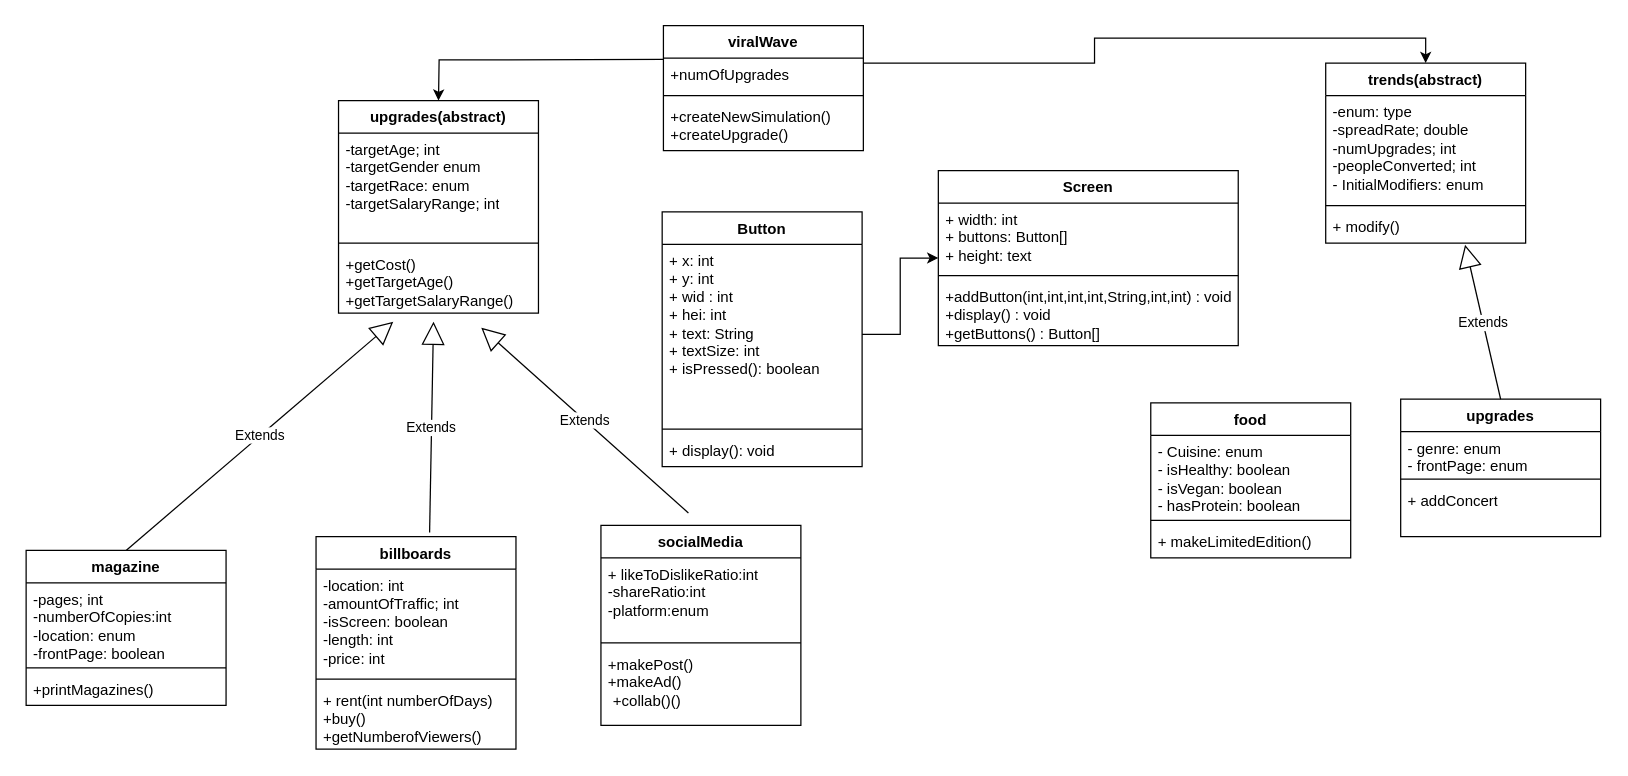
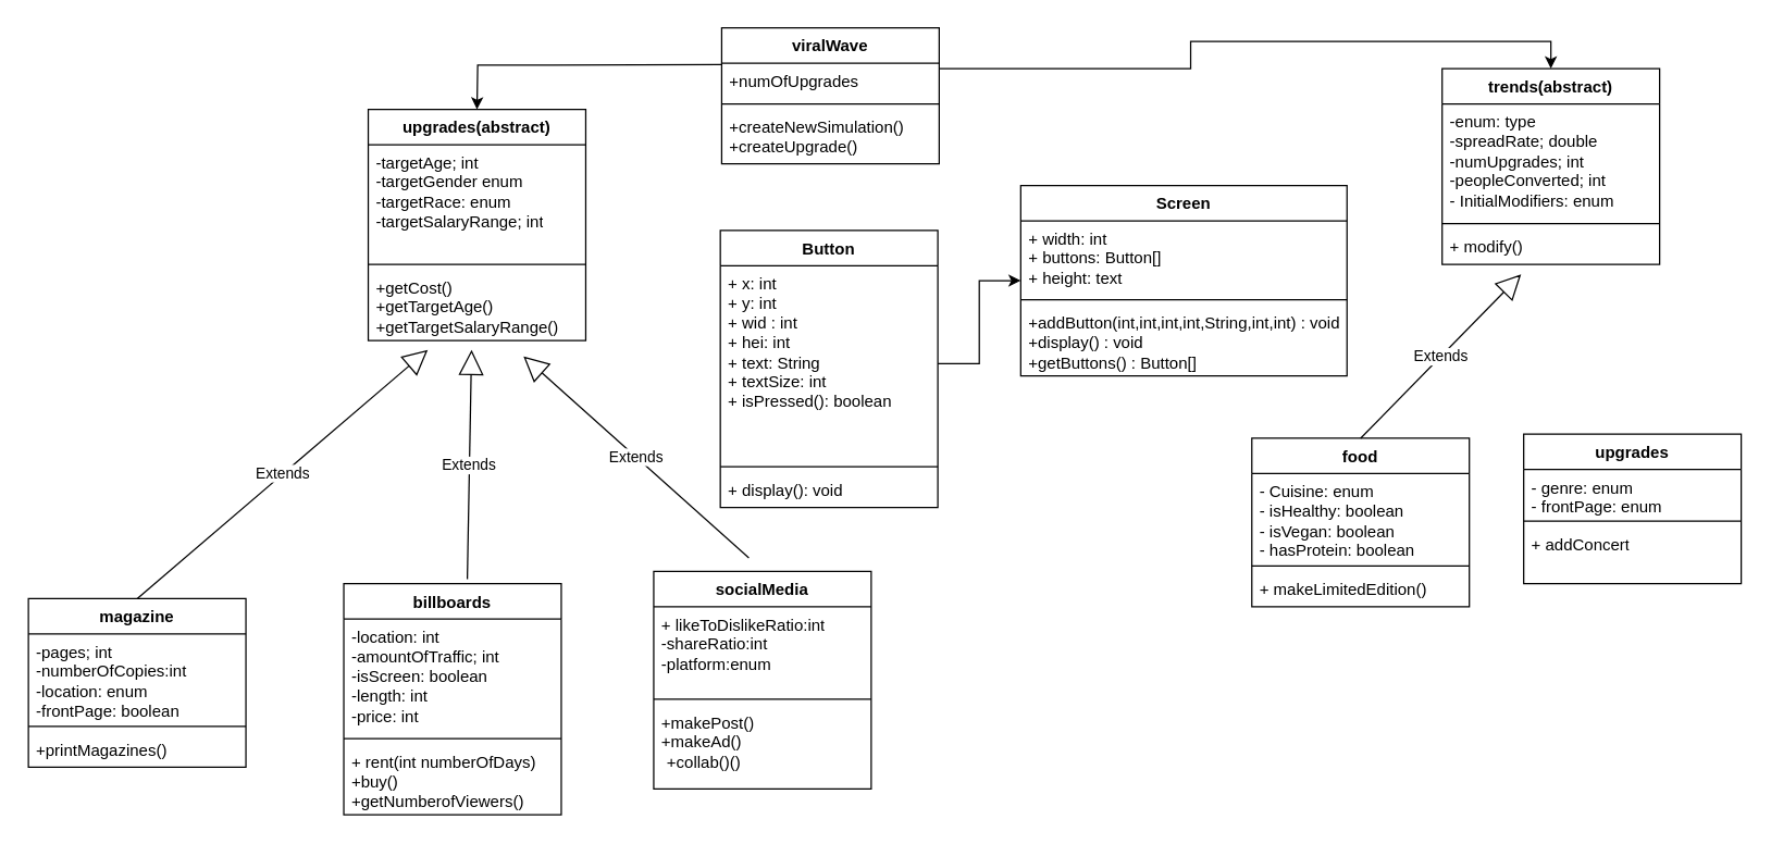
  <mxCell id="0" />
  <mxCell id="1" parent="0" />
  <mxCell id="2" value="food" style="swimlane;fontStyle=1;align=center;verticalAlign=top;childLayout=stackLayout;horizontal=1;startSize=26;horizontalStack=0;resizeParent=1;resizeParentMax=0;resizeLast=0;collapsible=1;marginBottom=0;whiteSpace=wrap;html=1;" parent="1" vertex="1"><mxGeometry x="920" y="322" width="160" height="124" as="geometry" /></mxCell>
  <mxCell id="3" value="&lt;div&gt;- Cuisine: enum&lt;/div&gt;&lt;div&gt;- isHealthy: boolean&lt;br&gt;&lt;div&gt;- isVegan: boolean&lt;/div&gt;&lt;/div&gt;&lt;div&gt;- hasProtein: boolean&lt;/div&gt;" style="text;strokeColor=none;fillColor=none;align=left;verticalAlign=top;spacingLeft=4;spacingRight=4;overflow=hidden;rotatable=0;points=[[0,0.5],[1,0.5]];portConstraint=eastwest;whiteSpace=wrap;html=1;" parent="2" vertex="1"><mxGeometry y="26" width="160" height="64" as="geometry" /></mxCell>
  <mxCell id="4" value="" style="line;strokeWidth=1;fillColor=none;align=left;verticalAlign=middle;spacingTop=-1;spacingLeft=3;spacingRight=3;rotatable=0;labelPosition=right;points=[];portConstraint=eastwest;strokeColor=inherit;" parent="2" vertex="1"><mxGeometry y="90" width="160" height="8" as="geometry" /></mxCell>
  <mxCell id="5" value="+ makeLimitedEdition()" style="text;strokeColor=none;fillColor=none;align=left;verticalAlign=top;spacingLeft=4;spacingRight=4;overflow=hidden;rotatable=0;points=[[0,0.5],[1,0.5]];portConstraint=eastwest;whiteSpace=wrap;html=1;" parent="2" vertex="1"><mxGeometry y="98" width="160" height="26" as="geometry" /></mxCell>
+ <mxCell id="6" value="Extends" style="endArrow=block;endSize=16;endFill=0;html=1;rounded=0;entryX=0.363;entryY=1.284;entryDx=0;entryDy=0;entryPerimeter=0;exitX=0.5;exitY=0;exitDx=0;exitDy=0;" parent="1" source="2" target="23" edge="1"><mxGeometry width="160" relative="1" as="geometry"><mxPoint x="920" y="230" as="sourcePoint" /><mxPoint x="1059.04" y="199.984" as="targetPoint" /></mxGeometry></mxCell>
  <mxCell id="7" value="upgrades" style="swimlane;fontStyle=1;align=center;verticalAlign=top;childLayout=stackLayout;horizontal=1;startSize=26;horizontalStack=0;resizeParent=1;resizeParentMax=0;resizeLast=0;collapsible=1;marginBottom=0;whiteSpace=wrap;html=1;" parent="1" vertex="1"><mxGeometry x="1120" y="319" width="160" height="110" as="geometry" /></mxCell>
  <mxCell id="8" value="- genre: enum&lt;div&gt;- frontPage: enum&lt;/div&gt;" style="text;strokeColor=none;fillColor=none;align=left;verticalAlign=top;spacingLeft=4;spacingRight=4;overflow=hidden;rotatable=0;points=[[0,0.5],[1,0.5]];portConstraint=eastwest;whiteSpace=wrap;html=1;" parent="7" vertex="1"><mxGeometry y="26" width="160" height="34" as="geometry" /></mxCell>
  <mxCell id="9" value="" style="line;strokeWidth=1;fillColor=none;align=left;verticalAlign=middle;spacingTop=-1;spacingLeft=3;spacingRight=3;rotatable=0;labelPosition=right;points=[];portConstraint=eastwest;strokeColor=inherit;" parent="7" vertex="1"><mxGeometry y="60" width="160" height="8" as="geometry" /></mxCell>
  <mxCell id="10" value="&lt;div&gt;+ addConcert&lt;/div&gt;" style="text;strokeColor=none;fillColor=none;align=left;verticalAlign=top;spacingLeft=4;spacingRight=4;overflow=hidden;rotatable=0;points=[[0,0.5],[1,0.5]];portConstraint=eastwest;whiteSpace=wrap;html=1;" parent="7" vertex="1"><mxGeometry y="68" width="160" height="42" as="geometry" /></mxCell>
- <mxCell id="11" value="Extends" style="endArrow=block;endSize=16;endFill=0;html=1;rounded=0;entryX=0.697;entryY=1.051;entryDx=0;entryDy=0;exitX=0.5;exitY=0;exitDx=0;exitDy=0;entryPerimeter=0;" parent="1" source="7" target="23" edge="1"><mxGeometry width="160" relative="1" as="geometry"><mxPoint x="760" y="420" as="sourcePoint" /><mxPoint x="1220" y="148" as="targetPoint" /></mxGeometry></mxCell>
  <mxCell id="12" style="edgeStyle=orthogonalEdgeStyle;rounded=0;orthogonalLoop=1;jettySize=auto;html=1;exitX=0;exitY=0.5;exitDx=0;exitDy=0;entryX=0.5;entryY=0;entryDx=0;entryDy=0;" parent="1" edge="1"><mxGeometry relative="1" as="geometry"><mxPoint x="530" y="47" as="sourcePoint" /><mxPoint x="350" y="80" as="targetPoint" /></mxGeometry></mxCell>
  <mxCell id="13" style="edgeStyle=orthogonalEdgeStyle;rounded=0;orthogonalLoop=1;jettySize=auto;html=1;entryX=0.5;entryY=0;entryDx=0;entryDy=0;" parent="1" edge="1"><mxGeometry relative="1" as="geometry"><Array as="points"><mxPoint x="875" y="50" /><mxPoint x="875" y="30" /><mxPoint x="1140" y="30" /></Array><mxPoint x="690" y="50" as="sourcePoint" /><mxPoint x="1140" y="50" as="targetPoint" /></mxGeometry></mxCell>
  <mxCell id="14" value="Extends" style="endArrow=block;endSize=16;endFill=0;html=1;rounded=0;entryX=0.714;entryY=1.226;entryDx=0;entryDy=0;entryPerimeter=0;" parent="1" target="36" edge="1"><mxGeometry width="160" relative="1" as="geometry"><mxPoint x="550" y="410" as="sourcePoint" /><mxPoint x="360.08" y="210" as="targetPoint" /></mxGeometry></mxCell>
  <mxCell id="15" value="Extends" style="endArrow=block;endSize=16;endFill=0;html=1;rounded=0;exitX=0.5;exitY=0;exitDx=0;exitDy=0;entryX=0.274;entryY=1.133;entryDx=0;entryDy=0;entryPerimeter=0;" parent="1" target="36" edge="1"><mxGeometry width="160" relative="1" as="geometry"><mxPoint x="100" y="440" as="sourcePoint" /><mxPoint x="320.08" y="210" as="targetPoint" /></mxGeometry></mxCell>
  <mxCell id="16" value="socialMedia" style="swimlane;fontStyle=1;align=center;verticalAlign=top;childLayout=stackLayout;horizontal=1;startSize=26;horizontalStack=0;resizeParent=1;resizeParentMax=0;resizeLast=0;collapsible=1;marginBottom=0;whiteSpace=wrap;html=1;" parent="1" vertex="1"><mxGeometry x="480" y="420" width="160" height="160" as="geometry" /></mxCell>
  <mxCell id="17" value="+&amp;nbsp;&lt;span style=&quot;background-color: initial;&quot;&gt;likeToDislikeRatio:int&lt;/span&gt;&lt;div&gt;-shareRatio:int&lt;/div&gt;&lt;div&gt;-platform:enum&lt;/div&gt;" style="text;strokeColor=none;fillColor=none;align=left;verticalAlign=top;spacingLeft=4;spacingRight=4;overflow=hidden;rotatable=0;points=[[0,0.5],[1,0.5]];portConstraint=eastwest;whiteSpace=wrap;html=1;" parent="16" vertex="1"><mxGeometry y="26" width="160" height="64" as="geometry" /></mxCell>
  <mxCell id="18" value="" style="line;strokeWidth=1;fillColor=none;align=left;verticalAlign=middle;spacingTop=-1;spacingLeft=3;spacingRight=3;rotatable=0;labelPosition=right;points=[];portConstraint=eastwest;strokeColor=inherit;" parent="16" vertex="1"><mxGeometry y="90" width="160" height="8" as="geometry" /></mxCell>
  <mxCell id="19" value="+makePost()&lt;div&gt;+makeAd()&lt;/div&gt;&lt;p style=&quot;margin: 0px 0px 0px 4px;&quot;&gt;&lt;span style=&quot;background-color: initial;&quot;&gt;+collab()&lt;/span&gt;()&lt;/p&gt;" style="text;strokeColor=none;fillColor=none;align=left;verticalAlign=top;spacingLeft=4;spacingRight=4;overflow=hidden;rotatable=0;points=[[0,0.5],[1,0.5]];portConstraint=eastwest;whiteSpace=wrap;html=1;" parent="16" vertex="1"><mxGeometry y="98" width="160" height="62" as="geometry" /></mxCell>
  <mxCell id="20" value="trends(abstract)" style="swimlane;fontStyle=1;align=center;verticalAlign=top;childLayout=stackLayout;horizontal=1;startSize=26;horizontalStack=0;resizeParent=1;resizeParentMax=0;resizeLast=0;collapsible=1;marginBottom=0;whiteSpace=wrap;html=1;" parent="1" vertex="1"><mxGeometry x="1060" y="50" width="160" height="144" as="geometry" /></mxCell>
  <mxCell id="21" value="-enum: type&lt;div&gt;-spreadRate; double&lt;/div&gt;&lt;div&gt;-numUpgrades; int&lt;/div&gt;&lt;div&gt;-peopleConverted; int&lt;/div&gt;&lt;div&gt;- InitialModifiers: enum&lt;br&gt;&lt;/div&gt;&lt;div&gt;&lt;br&gt;&lt;/div&gt;" style="text;strokeColor=none;fillColor=none;align=left;verticalAlign=top;spacingLeft=4;spacingRight=4;overflow=hidden;rotatable=0;points=[[0,0.5],[1,0.5]];portConstraint=eastwest;whiteSpace=wrap;html=1;" parent="20" vertex="1"><mxGeometry y="26" width="160" height="84" as="geometry" /></mxCell>
  <mxCell id="22" value="" style="line;strokeWidth=1;fillColor=none;align=left;verticalAlign=middle;spacingTop=-1;spacingLeft=3;spacingRight=3;rotatable=0;labelPosition=right;points=[];portConstraint=eastwest;strokeColor=inherit;" parent="20" vertex="1"><mxGeometry y="110" width="160" height="8" as="geometry" /></mxCell>
  <mxCell id="23" value="+ modify()" style="text;strokeColor=none;fillColor=none;align=left;verticalAlign=top;spacingLeft=4;spacingRight=4;overflow=hidden;rotatable=0;points=[[0,0.5],[1,0.5]];portConstraint=eastwest;whiteSpace=wrap;html=1;" parent="20" vertex="1"><mxGeometry y="118" width="160" height="26" as="geometry" /></mxCell>
  <mxCell id="24" value="Extends" style="endArrow=block;endSize=16;endFill=0;html=1;rounded=0;exitX=0.518;exitY=0.052;exitDx=0;exitDy=0;exitPerimeter=0;entryX=0.475;entryY=1.133;entryDx=0;entryDy=0;entryPerimeter=0;" parent="1" target="36" edge="1"><mxGeometry width="160" relative="1" as="geometry"><mxPoint x="342.88" y="425.72" as="sourcePoint" /><mxPoint x="340.08" y="210" as="targetPoint" /></mxGeometry></mxCell>
  <mxCell id="25" value="billboards" style="swimlane;fontStyle=1;align=center;verticalAlign=top;childLayout=stackLayout;horizontal=1;startSize=26;horizontalStack=0;resizeParent=1;resizeParentMax=0;resizeLast=0;collapsible=1;marginBottom=0;whiteSpace=wrap;html=1;" parent="1" vertex="1"><mxGeometry x="252" y="429" width="160" height="170" as="geometry" /></mxCell>
  <mxCell id="26" value="-location: int&lt;div&gt;-amountOfTraffic; int&lt;/div&gt;&lt;div&gt;-isScreen: boolean&lt;/div&gt;&lt;div&gt;-length: int&lt;/div&gt;&lt;div&gt;-price: int&lt;/div&gt;" style="text;strokeColor=none;fillColor=none;align=left;verticalAlign=top;spacingLeft=4;spacingRight=4;overflow=hidden;rotatable=0;points=[[0,0.5],[1,0.5]];portConstraint=eastwest;whiteSpace=wrap;html=1;" parent="25" vertex="1"><mxGeometry y="26" width="160" height="84" as="geometry" /></mxCell>
  <mxCell id="27" value="" style="line;strokeWidth=1;fillColor=none;align=left;verticalAlign=middle;spacingTop=-1;spacingLeft=3;spacingRight=3;rotatable=0;labelPosition=right;points=[];portConstraint=eastwest;strokeColor=inherit;" parent="25" vertex="1"><mxGeometry y="110" width="160" height="8" as="geometry" /></mxCell>
  <mxCell id="28" value="+ rent(int numberOfDays)&lt;div&gt;+buy()&lt;/div&gt;&lt;div&gt;+getNumberofViewers()&lt;/div&gt;" style="text;strokeColor=none;fillColor=none;align=left;verticalAlign=top;spacingLeft=4;spacingRight=4;overflow=hidden;rotatable=0;points=[[0,0.5],[1,0.5]];portConstraint=eastwest;whiteSpace=wrap;html=1;" parent="25" vertex="1"><mxGeometry y="118" width="160" height="52" as="geometry" /></mxCell>
  <mxCell id="29" value="magazine" style="swimlane;fontStyle=1;align=center;verticalAlign=top;childLayout=stackLayout;horizontal=1;startSize=26;horizontalStack=0;resizeParent=1;resizeParentMax=0;resizeLast=0;collapsible=1;marginBottom=0;whiteSpace=wrap;html=1;" parent="1" vertex="1"><mxGeometry x="20" y="440" width="160" height="124" as="geometry" /></mxCell>
  <mxCell id="30" value="-pages; int&lt;div&gt;-numberOfCopies:int&lt;/div&gt;&lt;div&gt;-location: enum&lt;/div&gt;&lt;div&gt;-frontPage: boolean&lt;/div&gt;" style="text;strokeColor=none;fillColor=none;align=left;verticalAlign=top;spacingLeft=4;spacingRight=4;overflow=hidden;rotatable=0;points=[[0,0.5],[1,0.5]];portConstraint=eastwest;whiteSpace=wrap;html=1;" parent="29" vertex="1"><mxGeometry y="26" width="160" height="64" as="geometry" /></mxCell>
  <mxCell id="31" value="" style="line;strokeWidth=1;fillColor=none;align=left;verticalAlign=middle;spacingTop=-1;spacingLeft=3;spacingRight=3;rotatable=0;labelPosition=right;points=[];portConstraint=eastwest;strokeColor=inherit;" parent="29" vertex="1"><mxGeometry y="90" width="160" height="8" as="geometry" /></mxCell>
  <mxCell id="32" value="+printMagazines()" style="text;strokeColor=none;fillColor=none;align=left;verticalAlign=top;spacingLeft=4;spacingRight=4;overflow=hidden;rotatable=0;points=[[0,0.5],[1,0.5]];portConstraint=eastwest;whiteSpace=wrap;html=1;" parent="29" vertex="1"><mxGeometry y="98" width="160" height="26" as="geometry" /></mxCell>
  <mxCell id="33" value="upgrades(abstract)" style="swimlane;fontStyle=1;align=center;verticalAlign=top;childLayout=stackLayout;horizontal=1;startSize=26;horizontalStack=0;resizeParent=1;resizeParentMax=0;resizeLast=0;collapsible=1;marginBottom=0;whiteSpace=wrap;html=1;" parent="1" vertex="1"><mxGeometry x="270" y="80" width="160" height="170" as="geometry" /></mxCell>
  <mxCell id="34" value="-targetAge; int&lt;div&gt;-targetGender enum&lt;/div&gt;&lt;div&gt;&lt;span style=&quot;background-color: initial;&quot;&gt;-targetRace: enum&lt;/span&gt;&lt;/div&gt;&lt;div&gt;&lt;span style=&quot;background-color: initial;&quot;&gt;-targetSalaryRange; int&lt;/span&gt;&lt;/div&gt;" style="text;strokeColor=none;fillColor=none;align=left;verticalAlign=top;spacingLeft=4;spacingRight=4;overflow=hidden;rotatable=0;points=[[0,0.5],[1,0.5]];portConstraint=eastwest;whiteSpace=wrap;html=1;" parent="33" vertex="1"><mxGeometry y="26" width="160" height="84" as="geometry" /></mxCell>
  <mxCell id="35" value="" style="line;strokeWidth=1;fillColor=none;align=left;verticalAlign=middle;spacingTop=-1;spacingLeft=3;spacingRight=3;rotatable=0;labelPosition=right;points=[];portConstraint=eastwest;strokeColor=inherit;" parent="33" vertex="1"><mxGeometry y="110" width="160" height="8" as="geometry" /></mxCell>
  <mxCell id="36" value="+getCost()&lt;div&gt;+getTargetAge()&lt;/div&gt;&lt;div&gt;+getTargetSalaryRange()&lt;/div&gt;" style="text;strokeColor=none;fillColor=none;align=left;verticalAlign=top;spacingLeft=4;spacingRight=4;overflow=hidden;rotatable=0;points=[[0,0.5],[1,0.5]];portConstraint=eastwest;whiteSpace=wrap;html=1;" parent="33" vertex="1"><mxGeometry y="118" width="160" height="52" as="geometry" /></mxCell>
  <mxCell id="37" value="viralWave" style="swimlane;fontStyle=1;align=center;verticalAlign=top;childLayout=stackLayout;horizontal=1;startSize=26;horizontalStack=0;resizeParent=1;resizeParentMax=0;resizeLast=0;collapsible=1;marginBottom=0;whiteSpace=wrap;html=1;" parent="1" vertex="1"><mxGeometry x="530" y="20" width="160" height="100" as="geometry" /></mxCell>
  <mxCell id="38" value="+numOfUpgrades" style="text;strokeColor=none;fillColor=none;align=left;verticalAlign=top;spacingLeft=4;spacingRight=4;overflow=hidden;rotatable=0;points=[[0,0.5],[1,0.5]];portConstraint=eastwest;whiteSpace=wrap;html=1;" parent="37" vertex="1"><mxGeometry y="26" width="160" height="26" as="geometry" /></mxCell>
  <mxCell id="39" value="" style="line;strokeWidth=1;fillColor=none;align=left;verticalAlign=middle;spacingTop=-1;spacingLeft=3;spacingRight=3;rotatable=0;labelPosition=right;points=[];portConstraint=eastwest;strokeColor=inherit;" parent="37" vertex="1"><mxGeometry y="52" width="160" height="8" as="geometry" /></mxCell>
  <mxCell id="40" value="+createNewSimulation()&lt;div&gt;+createUpgrade()&lt;/div&gt;" style="text;strokeColor=none;fillColor=none;align=left;verticalAlign=top;spacingLeft=4;spacingRight=4;overflow=hidden;rotatable=0;points=[[0,0.5],[1,0.5]];portConstraint=eastwest;whiteSpace=wrap;html=1;" parent="37" vertex="1"><mxGeometry y="60" width="160" height="40" as="geometry" /></mxCell>
  <mxCell id="41" value="Button" style="swimlane;fontStyle=1;align=center;verticalAlign=top;childLayout=stackLayout;horizontal=1;startSize=26;horizontalStack=0;resizeParent=1;resizeParentMax=0;resizeLast=0;collapsible=1;marginBottom=0;whiteSpace=wrap;html=1;" vertex="1" parent="1"><mxGeometry x="529" y="169" width="160" height="204" as="geometry" /></mxCell>
  <mxCell id="42" value="+ x: int&lt;div&gt;+ y: int&lt;/div&gt;&lt;div&gt;+ wid : int&lt;/div&gt;&lt;div&gt;+ hei: int&lt;/div&gt;&lt;div&gt;+ text: String&lt;/div&gt;&lt;div&gt;+ textSize: int&lt;/div&gt;&lt;div&gt;+ isPressed(): boolean&lt;/div&gt;" style="text;strokeColor=none;fillColor=none;align=left;verticalAlign=top;spacingLeft=4;spacingRight=4;overflow=hidden;rotatable=0;points=[[0,0.5],[1,0.5]];portConstraint=eastwest;whiteSpace=wrap;html=1;" vertex="1" parent="41"><mxGeometry y="26" width="160" height="144" as="geometry" /></mxCell>
  <mxCell id="43" value="" style="line;strokeWidth=1;fillColor=none;align=left;verticalAlign=middle;spacingTop=-1;spacingLeft=3;spacingRight=3;rotatable=0;labelPosition=right;points=[];portConstraint=eastwest;strokeColor=inherit;" vertex="1" parent="41"><mxGeometry y="170" width="160" height="8" as="geometry" /></mxCell>
  <mxCell id="44" value="+ display(): void" style="text;strokeColor=none;fillColor=none;align=left;verticalAlign=top;spacingLeft=4;spacingRight=4;overflow=hidden;rotatable=0;points=[[0,0.5],[1,0.5]];portConstraint=eastwest;whiteSpace=wrap;html=1;" vertex="1" parent="41"><mxGeometry y="178" width="160" height="26" as="geometry" /></mxCell>
  <mxCell id="45" value="Screen" style="swimlane;fontStyle=1;align=center;verticalAlign=top;childLayout=stackLayout;horizontal=1;startSize=26;horizontalStack=0;resizeParent=1;resizeParentMax=0;resizeLast=0;collapsible=1;marginBottom=0;whiteSpace=wrap;html=1;" vertex="1" parent="1"><mxGeometry x="750" y="136" width="240" height="140" as="geometry" /></mxCell>
  <mxCell id="46" value="+ width: int&lt;div&gt;+ buttons: Button[]&lt;br&gt;&lt;div&gt;+ height: text&lt;/div&gt;&lt;/div&gt;" style="text;strokeColor=none;fillColor=none;align=left;verticalAlign=top;spacingLeft=4;spacingRight=4;overflow=hidden;rotatable=0;points=[[0,0.5],[1,0.5]];portConstraint=eastwest;whiteSpace=wrap;html=1;" vertex="1" parent="45"><mxGeometry y="26" width="240" height="54" as="geometry" /></mxCell>
  <mxCell id="47" value="" style="line;strokeWidth=1;fillColor=none;align=left;verticalAlign=middle;spacingTop=-1;spacingLeft=3;spacingRight=3;rotatable=0;labelPosition=right;points=[];portConstraint=eastwest;strokeColor=inherit;" vertex="1" parent="45"><mxGeometry y="80" width="240" height="8" as="geometry" /></mxCell>
  <mxCell id="48" value="+addButton(int,int,int,int,String,int,int) : void&lt;div&gt;+display() : void&lt;/div&gt;&lt;div&gt;+getButtons() : Button[]&lt;/div&gt;" style="text;strokeColor=none;fillColor=none;align=left;verticalAlign=top;spacingLeft=4;spacingRight=4;overflow=hidden;rotatable=0;points=[[0,0.5],[1,0.5]];portConstraint=eastwest;whiteSpace=wrap;html=1;" vertex="1" parent="45"><mxGeometry y="88" width="240" height="52" as="geometry" /></mxCell>
  <mxCell id="49" style="edgeStyle=orthogonalEdgeStyle;rounded=0;orthogonalLoop=1;jettySize=auto;html=1;entryX=0;entryY=0.5;entryDx=0;entryDy=0;" edge="1" parent="1" source="42" target="45"><mxGeometry relative="1" as="geometry" /></mxCell>
